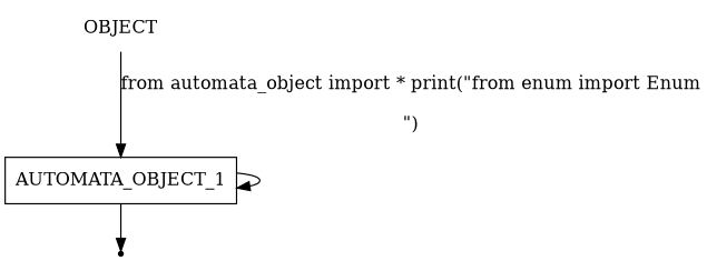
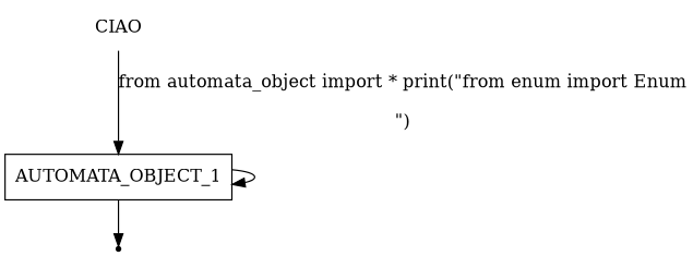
  digraph {
-   n1 [label=OBJECT shape=plaintext]
+   n1 [label=CIAO shape=plaintext]
    n2 [label=AUTOMATA_OBJECT_1 shape=box]
    end [shape=point]
    n1 -> n2 [label="from automata_object import * print(\"from enum import Enum\n\n\")"]
    n2 -> n2
    n2 -> end
  }
